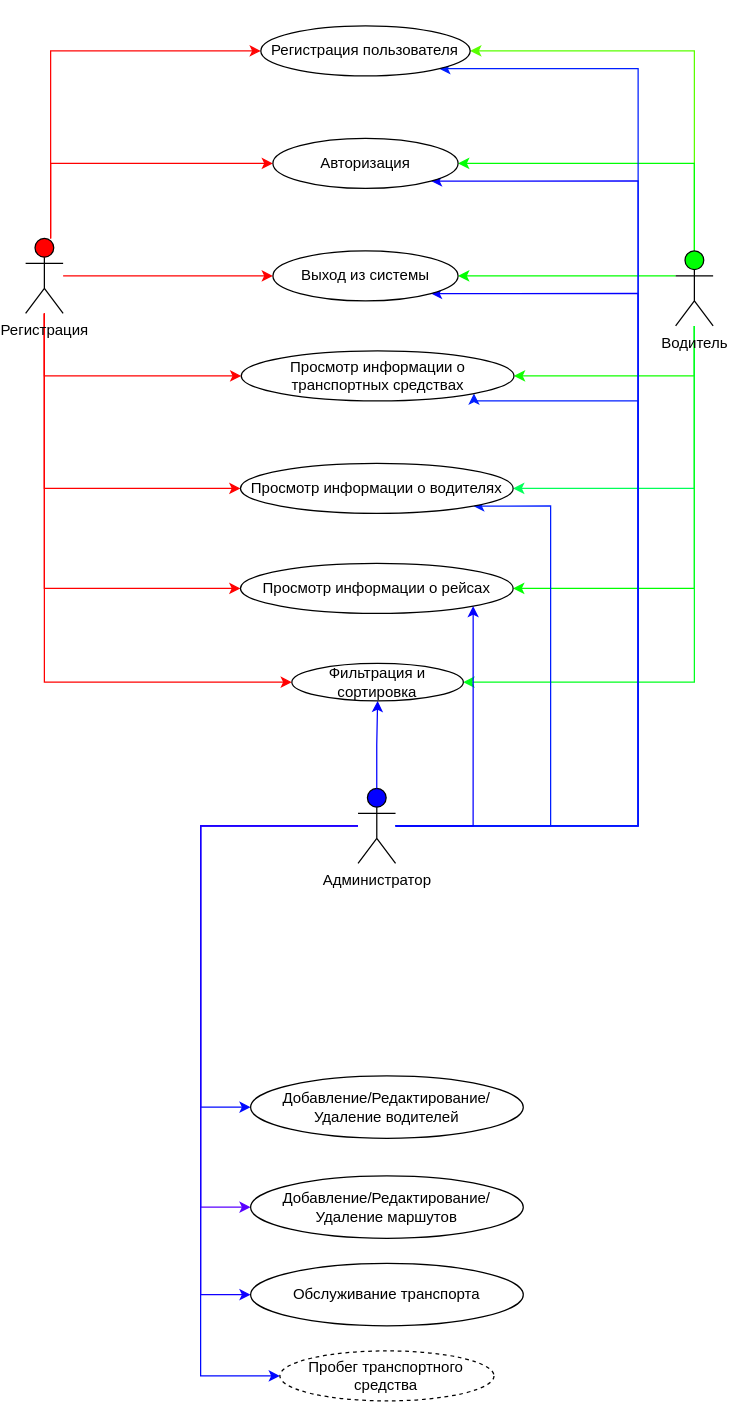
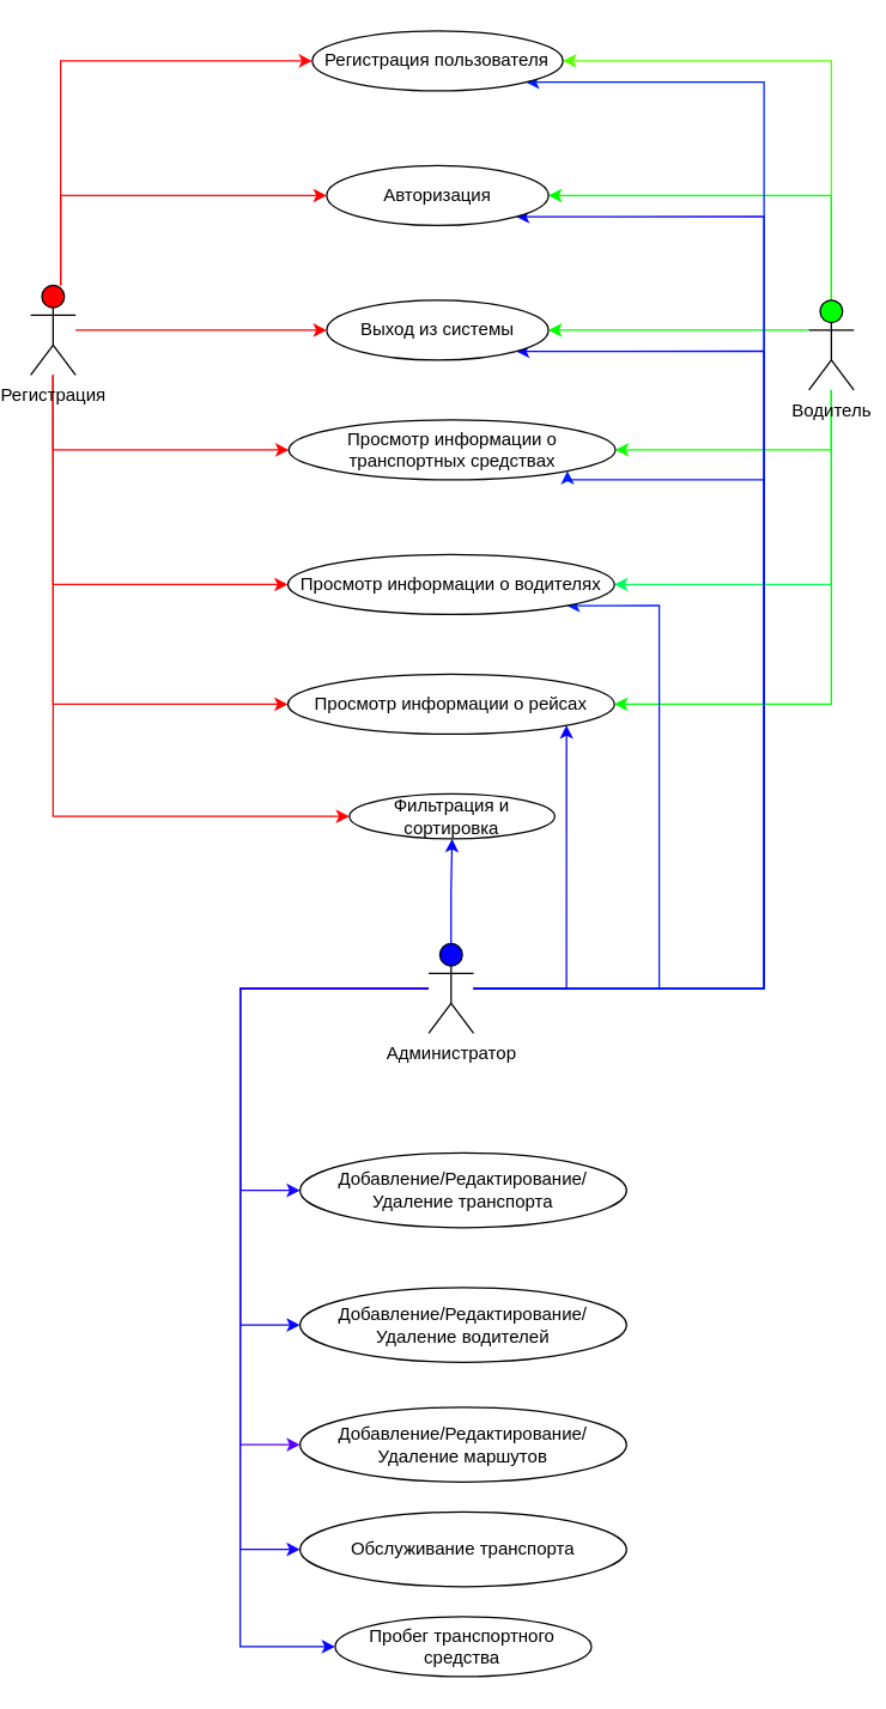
  <mxCell id="0" />
  <mxCell id="1" parent="0" />
  <mxCell id="2" style="edgeStyle=orthogonalEdgeStyle;rounded=0;orthogonalLoop=1;jettySize=auto;html=1;entryX=1;entryY=0.5;entryDx=0;entryDy=0;strokeColor=light-dark(#59ff00, #ededed);" parent="1" source="9" target="33" edge="1"><mxGeometry relative="1" as="geometry"><Array as="points"><mxPoint x="555" y="40" /></Array></mxGeometry></mxCell>
  <mxCell id="3" style="edgeStyle=orthogonalEdgeStyle;rounded=0;orthogonalLoop=1;jettySize=auto;html=1;entryX=1;entryY=0.5;entryDx=0;entryDy=0;strokeColor=light-dark(#00ff04, #ededed);" parent="1" source="9" target="34" edge="1"><mxGeometry relative="1" as="geometry"><Array as="points"><mxPoint x="555" y="130" /></Array></mxGeometry></mxCell>
  <mxCell id="4" style="edgeStyle=orthogonalEdgeStyle;rounded=0;orthogonalLoop=1;jettySize=auto;html=1;strokeColor=#00FF00;" parent="1" source="9" target="35" edge="1"><mxGeometry relative="1" as="geometry"><Array as="points"><mxPoint x="500" y="220" /><mxPoint x="500" y="220" /></Array></mxGeometry></mxCell>
  <mxCell id="5" style="edgeStyle=orthogonalEdgeStyle;rounded=0;orthogonalLoop=1;jettySize=auto;html=1;entryX=1;entryY=0.5;entryDx=0;entryDy=0;strokeColor=light-dark(#11ff00, #ededed);" parent="1" source="9" target="30" edge="1"><mxGeometry relative="1" as="geometry"><Array as="points"><mxPoint x="555" y="300" /></Array></mxGeometry></mxCell>
  <mxCell id="6" style="edgeStyle=orthogonalEdgeStyle;rounded=0;orthogonalLoop=1;jettySize=auto;html=1;entryX=1;entryY=0.5;entryDx=0;entryDy=0;strokeColor=light-dark(#00ff59, #ededed);" parent="1" source="9" target="32" edge="1"><mxGeometry relative="1" as="geometry"><Array as="points"><mxPoint x="555" y="390" /></Array></mxGeometry></mxCell>
  <mxCell id="7" style="edgeStyle=orthogonalEdgeStyle;rounded=0;orthogonalLoop=1;jettySize=auto;html=1;entryX=1;entryY=0.5;entryDx=0;entryDy=0;strokeColor=#00FF00;" parent="1" source="9" target="31" edge="1"><mxGeometry relative="1" as="geometry"><Array as="points"><mxPoint x="555" y="470" /></Array></mxGeometry></mxCell>
- <mxCell id="8" style="edgeStyle=orthogonalEdgeStyle;rounded=0;orthogonalLoop=1;jettySize=auto;html=1;entryX=1;entryY=0.5;entryDx=0;entryDy=0;strokeColor=light-dark(#00ff1e, #ededed);" parent="1" source="9" target="42" edge="1"><mxGeometry relative="1" as="geometry"><Array as="points"><mxPoint x="555" y="545" /></Array></mxGeometry></mxCell>
  <mxCell id="9" value="Водитель" style="shape=umlActor;verticalLabelPosition=bottom;verticalAlign=top;html=1;outlineConnect=0;strokeColor=light-dark(#000000, #008f00);fillColor=light-dark(#00ff04, #ededed);" parent="1" vertex="1"><mxGeometry x="540" y="200" width="30" height="60" as="geometry" /></mxCell>
  <mxCell id="10" style="edgeStyle=orthogonalEdgeStyle;rounded=0;orthogonalLoop=1;jettySize=auto;html=1;entryX=1;entryY=1;entryDx=0;entryDy=0;strokeColor=light-dark(#001eff, #ededed);" parent="1" source="21" target="32" edge="1"><mxGeometry relative="1" as="geometry"><Array as="points"><mxPoint x="440" y="660" /><mxPoint x="440" y="404" /></Array></mxGeometry></mxCell>
  <mxCell id="11" style="edgeStyle=orthogonalEdgeStyle;rounded=0;orthogonalLoop=1;jettySize=auto;html=1;entryX=1;entryY=1;entryDx=0;entryDy=0;strokeColor=light-dark(#001eff, #ededed);" parent="1" source="21" target="30" edge="1"><mxGeometry relative="1" as="geometry"><Array as="points"><mxPoint x="510" y="660" /><mxPoint x="510" y="320" /><mxPoint x="379" y="320" /></Array></mxGeometry></mxCell>
  <mxCell id="12" style="edgeStyle=orthogonalEdgeStyle;rounded=0;orthogonalLoop=1;jettySize=auto;html=1;entryX=1;entryY=1;entryDx=0;entryDy=0;strokeColor=light-dark(#0400ff, #ededed);" parent="1" source="21" target="35" edge="1"><mxGeometry relative="1" as="geometry"><Array as="points"><mxPoint x="510" y="660" /><mxPoint x="510" y="234" /></Array></mxGeometry></mxCell>
  <mxCell id="13" style="edgeStyle=orthogonalEdgeStyle;rounded=0;orthogonalLoop=1;jettySize=auto;html=1;entryX=1;entryY=1;entryDx=0;entryDy=0;strokeColor=light-dark(#0400ff, #ededed);" parent="1" source="21" target="34" edge="1"><mxGeometry relative="1" as="geometry"><Array as="points"><mxPoint x="510" y="660" /><mxPoint x="510" y="144" /></Array></mxGeometry></mxCell>
  <mxCell id="14" style="edgeStyle=orthogonalEdgeStyle;rounded=0;orthogonalLoop=1;jettySize=auto;html=1;entryX=1;entryY=1;entryDx=0;entryDy=0;strokeColor=light-dark(#001eff, #ededed);" parent="1" source="21" target="33" edge="1"><mxGeometry relative="1" as="geometry"><Array as="points"><mxPoint x="510" y="660" /><mxPoint x="510" y="54" /></Array></mxGeometry></mxCell>
  <mxCell id="15" style="edgeStyle=orthogonalEdgeStyle;rounded=0;orthogonalLoop=1;jettySize=auto;html=1;entryX=1;entryY=1;entryDx=0;entryDy=0;strokeColor=light-dark(#0400ff, #ededed);" parent="1" source="21" target="31" edge="1"><mxGeometry relative="1" as="geometry"><Array as="points"><mxPoint x="378" y="660" /></Array></mxGeometry></mxCell>
  <mxCell id="16" style="edgeStyle=orthogonalEdgeStyle;rounded=0;orthogonalLoop=1;jettySize=auto;html=1;entryX=0;entryY=0.5;entryDx=0;entryDy=0;strokeColor=light-dark(#0008ff, #ededed);" parent="1" source="21" target="40" edge="1"><mxGeometry relative="1" as="geometry"><Array as="points"><mxPoint x="160" y="660" /><mxPoint x="160" y="1100" /></Array></mxGeometry></mxCell>
+ <mxCell id="17" style="edgeStyle=orthogonalEdgeStyle;rounded=0;orthogonalLoop=1;jettySize=auto;html=1;entryX=0;entryY=0.5;entryDx=0;entryDy=0;strokeColor=light-dark(#1100ff, #ededed);" parent="1" source="21" target="38" edge="1"><mxGeometry relative="1" as="geometry"><Array as="points"><mxPoint x="160" y="660" /><mxPoint x="160" y="795" /></Array></mxGeometry></mxCell>
  <mxCell id="18" style="edgeStyle=orthogonalEdgeStyle;rounded=0;orthogonalLoop=1;jettySize=auto;html=1;entryX=0;entryY=0.5;entryDx=0;entryDy=0;strokeColor=light-dark(#0008ff, #ededed);" parent="1" source="21" target="36" edge="1"><mxGeometry relative="1" as="geometry"><Array as="points"><mxPoint x="160" y="660" /><mxPoint x="160" y="885" /></Array></mxGeometry></mxCell>
  <mxCell id="19" style="edgeStyle=orthogonalEdgeStyle;rounded=0;orthogonalLoop=1;jettySize=auto;html=1;entryX=0;entryY=0.5;entryDx=0;entryDy=0;strokeColor=light-dark(#5900ff, #ededed);" parent="1" source="21" target="37" edge="1"><mxGeometry relative="1" as="geometry"><Array as="points"><mxPoint x="160" y="660" /><mxPoint x="160" y="965" /></Array></mxGeometry></mxCell>
  <mxCell id="20" style="edgeStyle=orthogonalEdgeStyle;rounded=0;orthogonalLoop=1;jettySize=auto;html=1;entryX=0;entryY=0.5;entryDx=0;entryDy=0;strokeColor=light-dark(#1100ff, #ededed);" parent="1" source="21" target="39" edge="1"><mxGeometry relative="1" as="geometry"><Array as="points"><mxPoint x="160" y="660" /><mxPoint x="160" y="1035" /></Array></mxGeometry></mxCell>
  <mxCell id="21" value="Администратор" style="shape=umlActor;verticalLabelPosition=bottom;verticalAlign=top;html=1;outlineConnect=0;fillColor=light-dark(#0400ff, #ededed);" parent="1" vertex="1"><mxGeometry x="285.93" y="630" width="30" height="60" as="geometry" /></mxCell>
  <mxCell id="22" style="edgeStyle=orthogonalEdgeStyle;rounded=0;orthogonalLoop=1;jettySize=auto;html=1;entryX=0;entryY=0.5;entryDx=0;entryDy=0;strokeColor=light-dark(#ff0505, #ededed);" parent="1" source="29" target="33" edge="1"><mxGeometry relative="1" as="geometry"><Array as="points"><mxPoint x="40" y="40" /></Array></mxGeometry></mxCell>
  <mxCell id="23" style="edgeStyle=orthogonalEdgeStyle;rounded=0;orthogonalLoop=1;jettySize=auto;html=1;entryX=0;entryY=0.5;entryDx=0;entryDy=0;strokeColor=#FF0000;" parent="1" source="29" target="34" edge="1"><mxGeometry relative="1" as="geometry"><Array as="points"><mxPoint x="40" y="130" /></Array></mxGeometry></mxCell>
  <mxCell id="24" style="edgeStyle=orthogonalEdgeStyle;rounded=0;orthogonalLoop=1;jettySize=auto;html=1;entryX=0;entryY=0.5;entryDx=0;entryDy=0;strokeColor=light-dark(#ff0000, #ededed);" parent="1" source="29" target="35" edge="1"><mxGeometry relative="1" as="geometry" /></mxCell>
  <mxCell id="25" style="edgeStyle=orthogonalEdgeStyle;rounded=0;orthogonalLoop=1;jettySize=auto;html=1;entryX=0;entryY=0.5;entryDx=0;entryDy=0;strokeColor=light-dark(#ff0000, #ededed);" parent="1" source="29" target="30" edge="1"><mxGeometry relative="1" as="geometry"><Array as="points"><mxPoint x="35" y="300" /></Array></mxGeometry></mxCell>
  <mxCell id="26" style="edgeStyle=orthogonalEdgeStyle;rounded=0;orthogonalLoop=1;jettySize=auto;html=1;entryX=0;entryY=0.5;entryDx=0;entryDy=0;strokeColor=light-dark(#ff0000, #ededed);" parent="1" source="29" target="32" edge="1"><mxGeometry relative="1" as="geometry"><Array as="points"><mxPoint x="35" y="390" /></Array></mxGeometry></mxCell>
  <mxCell id="27" style="edgeStyle=orthogonalEdgeStyle;rounded=0;orthogonalLoop=1;jettySize=auto;html=1;entryX=0;entryY=0.5;entryDx=0;entryDy=0;strokeColor=light-dark(#ff0000, #ededed);" parent="1" source="29" target="31" edge="1"><mxGeometry relative="1" as="geometry"><Array as="points"><mxPoint x="35" y="470" /></Array></mxGeometry></mxCell>
  <mxCell id="28" style="edgeStyle=orthogonalEdgeStyle;rounded=0;orthogonalLoop=1;jettySize=auto;html=1;entryX=0;entryY=0.5;entryDx=0;entryDy=0;strokeColor=light-dark(#ff0000, #ededed);" parent="1" source="29" target="42" edge="1"><mxGeometry relative="1" as="geometry"><Array as="points"><mxPoint x="35" y="545" /></Array></mxGeometry></mxCell>
  <mxCell id="29" value="Регистрация" style="shape=umlActor;verticalLabelPosition=bottom;verticalAlign=top;html=1;outlineConnect=0;fillColor=light-dark(#ff0000, #ededed);" parent="1" vertex="1"><mxGeometry x="20" y="190" width="30" height="60" as="geometry" /></mxCell>
  <mxCell id="30" value="Просмотр информации о транспортных средствах" style="ellipse;whiteSpace=wrap;html=1;" parent="1" vertex="1"><mxGeometry x="192.52" y="280" width="218.13" height="40" as="geometry" /></mxCell>
  <mxCell id="31" value="Просмотр информации о рейсах" style="ellipse;whiteSpace=wrap;html=1;" parent="1" vertex="1"><mxGeometry x="191.87" y="450" width="218.13" height="40" as="geometry" /></mxCell>
  <mxCell id="32" value="Просмотр информации о водителях" style="ellipse;whiteSpace=wrap;html=1;" parent="1" vertex="1"><mxGeometry x="191.87" y="370" width="218.13" height="40" as="geometry" /></mxCell>
  <mxCell id="33" value="Регистрация пользователя" style="ellipse;whiteSpace=wrap;html=1;" parent="1" vertex="1"><mxGeometry x="208.16" y="20" width="167.49" height="40" as="geometry" /></mxCell>
  <mxCell id="34" value="Авторизация" style="ellipse;whiteSpace=wrap;html=1;" parent="1" vertex="1"><mxGeometry x="217.84" y="110" width="148.13" height="40" as="geometry" /></mxCell>
  <mxCell id="35" value="Выход из системы" style="ellipse;whiteSpace=wrap;html=1;" parent="1" vertex="1"><mxGeometry x="217.84" y="200" width="148.13" height="40" as="geometry" /></mxCell>
  <mxCell id="36" value="Добавление/Редактирование/Удаление&amp;nbsp;водителей" style="ellipse;whiteSpace=wrap;html=1;" parent="1" vertex="1"><mxGeometry x="200" y="860" width="218.13" height="50" as="geometry" /></mxCell>
  <mxCell id="37" value="Добавление/Редактирование/Удаление маршутов" style="ellipse;whiteSpace=wrap;html=1;" parent="1" vertex="1"><mxGeometry x="200" y="940" width="218.13" height="50" as="geometry" /></mxCell>
+ <mxCell id="38" value="Добавление/Редактирование/Удаление транспорта" style="ellipse;whiteSpace=wrap;html=1;" parent="1" vertex="1"><mxGeometry x="200" y="770" width="218.13" height="50" as="geometry" /></mxCell>
  <mxCell id="39" value="Обслуживание транспорта" style="ellipse;whiteSpace=wrap;html=1;" parent="1" vertex="1"><mxGeometry x="200" y="1010" width="218.13" height="50" as="geometry" /></mxCell>
- <mxCell id="40" value="Пробег транспортного средства" style="ellipse;whiteSpace=wrap;html=1;dashed=1;" parent="1" vertex="1"><mxGeometry x="223.44" y="1080" width="171.25" height="40" as="geometry" /></mxCell>
+ <mxCell id="40" value="Пробег транспортного средства" style="ellipse;whiteSpace=wrap;html=1;" parent="1" vertex="1"><mxGeometry x="223.44" y="1080" width="171.25" height="40" as="geometry" /></mxCell>
  <mxCell id="41" value="" style="edgeStyle=orthogonalEdgeStyle;rounded=0;orthogonalLoop=1;jettySize=auto;html=1;entryX=0.5;entryY=1;entryDx=0;entryDy=0;strokeColor=#0000FF;" parent="1" source="21" target="42" edge="1"><mxGeometry relative="1" as="geometry"><mxPoint x="301" y="630" as="sourcePoint" /><mxPoint x="301" y="490" as="targetPoint" /></mxGeometry></mxCell>
  <mxCell id="42" value="Фильтрация и сортировка" style="ellipse;whiteSpace=wrap;html=1;" parent="1" vertex="1"><mxGeometry x="232.98" y="530" width="137.21" height="30" as="geometry" /></mxCell>
